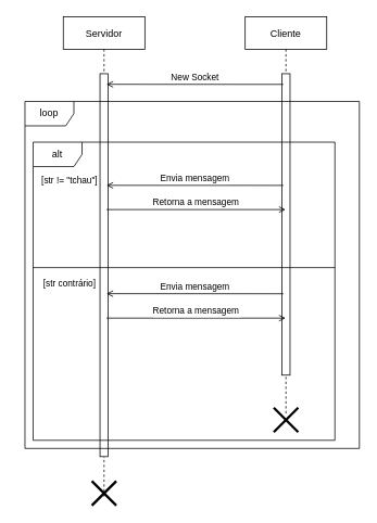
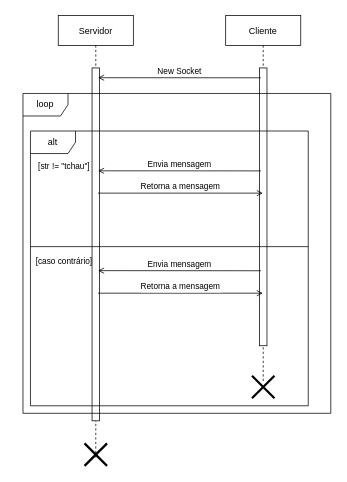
  <mxCell id="0" />
  <mxCell id="1" style="locked=1;" parent="0" />
  <mxCell id="2" value="Servidor" style="shape=umlLifeline;perimeter=lifelinePerimeter;container=1;collapsible=0;recursiveResize=0;rounded=0;shadow=0;strokeWidth=1;" parent="1" vertex="1"><mxGeometry x="77" y="20" width="100" height="590" as="geometry" /></mxCell>
  <mxCell id="3" value="" style="points=[];perimeter=orthogonalPerimeter;rounded=0;shadow=0;strokeWidth=1;" parent="2" vertex="1"><mxGeometry x="45" y="70" width="10" height="470" as="geometry" /></mxCell>
  <mxCell id="4" value="Cliente" style="shape=umlLifeline;perimeter=lifelinePerimeter;container=1;collapsible=0;recursiveResize=0;rounded=0;shadow=0;strokeWidth=1;" parent="1" vertex="1"><mxGeometry x="300" y="20" width="100" height="490" as="geometry" /></mxCell>
  <mxCell id="5" value="" style="points=[];perimeter=orthogonalPerimeter;rounded=0;shadow=0;strokeWidth=1;" parent="4" vertex="1"><mxGeometry x="45" y="70" width="10" height="370" as="geometry" /></mxCell>
  <mxCell id="6" value="New Socket" style="verticalAlign=bottom;endArrow=open;shadow=0;strokeWidth=1;endFill=0;exitX=0.18;exitY=0.037;exitDx=0;exitDy=0;exitPerimeter=0;" parent="1" edge="1"><mxGeometry relative="1" as="geometry"><mxPoint x="346.8" y="103.114" as="sourcePoint" /><mxPoint x="130" y="103" as="targetPoint" /></mxGeometry></mxCell>
  <mxCell id="7" value="Retorna a mensagem" style="verticalAlign=bottom;endArrow=open;shadow=0;strokeWidth=1;endFill=0;exitX=0.8;exitY=0.105;exitDx=0;exitDy=0;exitPerimeter=0;" edge="1" parent="1"><mxGeometry relative="1" as="geometry"><mxPoint x="130" y="256.75" as="sourcePoint" /><mxPoint x="349.5" y="256.75" as="targetPoint" /></mxGeometry></mxCell>
  <mxCell id="8" value="Envia mensagem" style="verticalAlign=bottom;endArrow=open;shadow=0;strokeWidth=1;endFill=0;exitX=0.18;exitY=0.037;exitDx=0;exitDy=0;exitPerimeter=0;" edge="1" parent="1"><mxGeometry relative="1" as="geometry"><mxPoint x="346.8" y="227.114" as="sourcePoint" /><mxPoint x="130" y="227" as="targetPoint" /></mxGeometry></mxCell>
  <mxCell id="9" value="" style="shape=umlDestroy;whiteSpace=wrap;html=1;strokeWidth=3;" vertex="1" parent="1"><mxGeometry x="112" y="590" width="30" height="30" as="geometry" /></mxCell>
  <mxCell id="10" value="Envia mensagem" style="verticalAlign=bottom;endArrow=open;shadow=0;strokeWidth=1;endFill=0;exitX=0.18;exitY=0.037;exitDx=0;exitDy=0;exitPerimeter=0;" edge="1" parent="1"><mxGeometry relative="1" as="geometry"><mxPoint x="346.8" y="360.114" as="sourcePoint" /><mxPoint x="130" y="360" as="targetPoint" /></mxGeometry></mxCell>
  <mxCell id="11" value="Retorna a mensagem" style="verticalAlign=bottom;endArrow=open;shadow=0;strokeWidth=1;endFill=0;exitX=0.8;exitY=0.105;exitDx=0;exitDy=0;exitPerimeter=0;" edge="1" parent="1"><mxGeometry relative="1" as="geometry"><mxPoint x="130" y="390" as="sourcePoint" /><mxPoint x="349.5" y="390" as="targetPoint" /></mxGeometry></mxCell>
  <mxCell id="12" value="loop" style="locked=1;" parent="0" />
  <mxCell id="13" value="loop" style="shape=umlFrame;whiteSpace=wrap;html=1;" parent="12" vertex="1"><mxGeometry x="30" y="124" width="410" height="426" as="geometry" /></mxCell>
  <mxCell id="14" value="alternativa" style="locked=1;" parent="0" />
  <mxCell id="15" value="alt" style="shape=umlFrame;whiteSpace=wrap;html=1;" parent="14" vertex="1"><mxGeometry x="40" y="174" width="370" height="366" as="geometry" /></mxCell>
  <mxCell id="16" value="" style="line;strokeWidth=1;fillColor=none;align=left;verticalAlign=middle;spacingTop=-1;spacingLeft=3;spacingRight=3;rotatable=0;labelPosition=right;points=[];portConstraint=eastwest;strokeColor=inherit;" parent="14" vertex="1"><mxGeometry x="40" y="201" width="370" height="254" as="geometry" /></mxCell>
  <mxCell id="17" value="&lt;font style=&quot;font-size: 11px;&quot;&gt;[str != &quot;tchau&quot;]&lt;/font&gt;" style="text;html=1;strokeColor=none;fillColor=none;align=center;verticalAlign=middle;whiteSpace=wrap;rounded=0;" parent="14" vertex="1"><mxGeometry x="20" y="206" width="130" height="30" as="geometry" /></mxCell>
- <mxCell id="18" value="&lt;font style=&quot;font-size: 11px;&quot;&gt;[str contrário]&lt;/font&gt;" style="text;html=1;strokeColor=none;fillColor=none;align=center;verticalAlign=middle;whiteSpace=wrap;rounded=0;" parent="14" vertex="1"><mxGeometry x="20" y="332" width="130" height="30" as="geometry" /></mxCell>
+ <mxCell id="18" value="&lt;font style=&quot;font-size: 11px;&quot;&gt;[caso contrário]&lt;/font&gt;" style="text;html=1;strokeColor=none;fillColor=none;align=center;verticalAlign=middle;whiteSpace=wrap;rounded=0;" parent="14" vertex="1"><mxGeometry x="20" y="332" width="130" height="30" as="geometry" /></mxCell>
  <mxCell id="19" value="" style="shape=umlDestroy;whiteSpace=wrap;html=1;strokeWidth=3;" parent="14" vertex="1"><mxGeometry x="335" y="500" width="30" height="30" as="geometry" /></mxCell>
